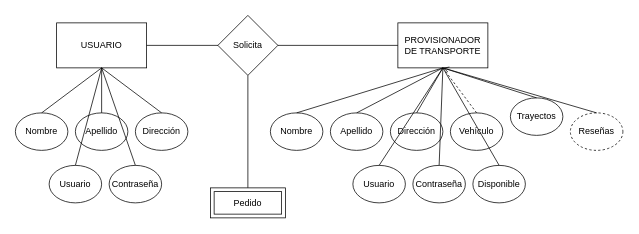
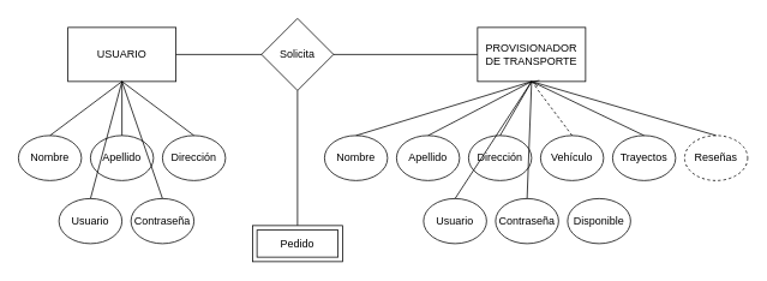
  <mxCell id="0" />
  <mxCell id="1" parent="0" />
  <mxCell id="2" value="USUARIO" style="rounded=0;whiteSpace=wrap;html=1;" vertex="1" parent="1"><mxGeometry x="75" y="30" width="120" height="60" as="geometry" /></mxCell>
  <mxCell id="3" value="PROVISIONADOR DE TRANSPORTE" style="rounded=0;whiteSpace=wrap;html=1;" vertex="1" parent="1"><mxGeometry x="530" y="30" width="120" height="60" as="geometry" /></mxCell>
  <mxCell id="4" value="Nombre" style="ellipse;whiteSpace=wrap;html=1;" vertex="1" parent="1"><mxGeometry x="20" y="150" width="70" height="50" as="geometry" /></mxCell>
  <mxCell id="5" value="Apellido" style="ellipse;whiteSpace=wrap;html=1;" vertex="1" parent="1"><mxGeometry x="100" y="150" width="70" height="50" as="geometry" /></mxCell>
  <mxCell id="6" value="Dirección" style="ellipse;whiteSpace=wrap;html=1;" vertex="1" parent="1"><mxGeometry x="180" y="150" width="70" height="50" as="geometry" /></mxCell>
  <mxCell id="7" value="" style="endArrow=none;html=1;rounded=0;entryX=0.5;entryY=1;entryDx=0;entryDy=0;exitX=0.5;exitY=0;exitDx=0;exitDy=0;" edge="1" parent="1" source="5" target="2"><mxGeometry width="50" height="50" relative="1" as="geometry"><mxPoint x="345" y="340" as="sourcePoint" /><mxPoint x="395" y="290" as="targetPoint" /></mxGeometry></mxCell>
  <mxCell id="8" value="" style="endArrow=none;html=1;rounded=0;entryX=0.5;entryY=1;entryDx=0;entryDy=0;exitX=0.5;exitY=0;exitDx=0;exitDy=0;" edge="1" parent="1" source="6" target="2"><mxGeometry width="50" height="50" relative="1" as="geometry"><mxPoint x="345" y="340" as="sourcePoint" /><mxPoint x="395" y="290" as="targetPoint" /></mxGeometry></mxCell>
  <mxCell id="9" value="" style="endArrow=none;html=1;rounded=0;entryX=0.5;entryY=1;entryDx=0;entryDy=0;exitX=0.5;exitY=0;exitDx=0;exitDy=0;" edge="1" parent="1" source="4" target="2"><mxGeometry width="50" height="50" relative="1" as="geometry"><mxPoint x="345" y="340" as="sourcePoint" /><mxPoint x="395" y="290" as="targetPoint" /></mxGeometry></mxCell>
  <mxCell id="10" value="Nombre" style="ellipse;whiteSpace=wrap;html=1;" vertex="1" parent="1"><mxGeometry x="360" y="150" width="70" height="50" as="geometry" /></mxCell>
  <mxCell id="11" value="Apellido" style="ellipse;whiteSpace=wrap;html=1;" vertex="1" parent="1"><mxGeometry x="440" y="150" width="70" height="50" as="geometry" /></mxCell>
  <mxCell id="12" value="Dirección" style="ellipse;whiteSpace=wrap;html=1;" vertex="1" parent="1"><mxGeometry x="520" y="150" width="70" height="50" as="geometry" /></mxCell>
  <mxCell id="13" value="Vehículo" style="ellipse;whiteSpace=wrap;html=1;" vertex="1" parent="1"><mxGeometry x="600" y="150" width="70" height="50" as="geometry" /></mxCell>
- <mxCell id="14" value="Trayectos" style="ellipse;whiteSpace=wrap;html=1;" vertex="1" parent="1"><mxGeometry x="680" y="130" width="70" height="50" as="geometry" /></mxCell>
+ <mxCell id="14" value="Trayectos" style="ellipse;whiteSpace=wrap;html=1;" vertex="1" parent="1"><mxGeometry x="680" y="150" width="70" height="50" as="geometry" /></mxCell>
  <mxCell id="15" value="Reseñas" style="ellipse;whiteSpace=wrap;html=1;dashed=1;" vertex="1" parent="1"><mxGeometry x="760" y="150" width="70" height="50" as="geometry" /></mxCell>
  <mxCell id="16" value="" style="endArrow=none;html=1;rounded=0;entryX=0.5;entryY=1;entryDx=0;entryDy=0;exitX=0.5;exitY=0;exitDx=0;exitDy=0;" edge="1" parent="1" source="10" target="3"><mxGeometry width="50" height="50" relative="1" as="geometry"><mxPoint x="510" y="340" as="sourcePoint" /><mxPoint x="560" y="290" as="targetPoint" /></mxGeometry></mxCell>
  <mxCell id="17" value="" style="endArrow=none;html=1;rounded=0;exitX=0.5;exitY=0;exitDx=0;exitDy=0;" edge="1" parent="1" source="11"><mxGeometry width="50" height="50" relative="1" as="geometry"><mxPoint x="510" y="340" as="sourcePoint" /><mxPoint x="590" y="90" as="targetPoint" /></mxGeometry></mxCell>
  <mxCell id="18" value="" style="endArrow=none;html=1;rounded=0;entryX=0.5;entryY=1;entryDx=0;entryDy=0;exitX=0.5;exitY=0;exitDx=0;exitDy=0;" edge="1" parent="1" source="12" target="3"><mxGeometry width="50" height="50" relative="1" as="geometry"><mxPoint x="510" y="340" as="sourcePoint" /><mxPoint x="560" y="290" as="targetPoint" /></mxGeometry></mxCell>
  <mxCell id="19" value="" style="endArrow=none;html=1;rounded=0;entryX=0.5;entryY=1;entryDx=0;entryDy=0;exitX=0.5;exitY=0;exitDx=0;exitDy=0;dashed=1;" edge="1" parent="1" source="13" target="3"><mxGeometry width="50" height="50" relative="1" as="geometry"><mxPoint x="510" y="340" as="sourcePoint" /><mxPoint x="560" y="290" as="targetPoint" /></mxGeometry></mxCell>
  <mxCell id="20" value="" style="endArrow=none;html=1;rounded=0;exitX=0.5;exitY=0;exitDx=0;exitDy=0;" edge="1" parent="1" source="14"><mxGeometry width="50" height="50" relative="1" as="geometry"><mxPoint x="510" y="340" as="sourcePoint" /><mxPoint x="590" y="90" as="targetPoint" /></mxGeometry></mxCell>
  <mxCell id="21" value="" style="endArrow=open;html=1;rounded=0;entryX=0.5;entryY=1;entryDx=0;entryDy=0;exitX=0.5;exitY=0;exitDx=0;exitDy=0;" edge="1" parent="1" source="15" target="3"><mxGeometry width="50" height="50" relative="1" as="geometry"><mxPoint x="510" y="340" as="sourcePoint" /><mxPoint x="560" y="290" as="targetPoint" /></mxGeometry></mxCell>
  <mxCell id="22" value="Usuario" style="ellipse;whiteSpace=wrap;html=1;" vertex="1" parent="1"><mxGeometry x="65" y="220" width="70" height="50" as="geometry" /></mxCell>
  <mxCell id="23" value="Contraseña" style="ellipse;whiteSpace=wrap;html=1;" vertex="1" parent="1"><mxGeometry x="145" y="220" width="70" height="50" as="geometry" /></mxCell>
  <mxCell id="24" value="" style="endArrow=none;html=1;rounded=0;exitX=0.5;exitY=0;exitDx=0;exitDy=0;" edge="1" parent="1" source="23"><mxGeometry width="50" height="50" relative="1" as="geometry"><mxPoint x="415" y="340" as="sourcePoint" /><mxPoint x="135" y="90" as="targetPoint" /></mxGeometry></mxCell>
  <mxCell id="25" value="" style="endArrow=none;html=1;rounded=0;entryX=0.5;entryY=1;entryDx=0;entryDy=0;exitX=0.5;exitY=0;exitDx=0;exitDy=0;" edge="1" parent="1" source="22" target="2"><mxGeometry width="50" height="50" relative="1" as="geometry"><mxPoint x="415" y="340" as="sourcePoint" /><mxPoint x="465" y="290" as="targetPoint" /></mxGeometry></mxCell>
  <mxCell id="26" value="Usuario" style="ellipse;whiteSpace=wrap;html=1;" vertex="1" parent="1"><mxGeometry x="470" y="220" width="70" height="50" as="geometry" /></mxCell>
  <mxCell id="27" value="Contraseña" style="ellipse;whiteSpace=wrap;html=1;" vertex="1" parent="1"><mxGeometry x="550" y="220" width="70" height="50" as="geometry" /></mxCell>
  <mxCell id="28" value="" style="endArrow=none;html=1;rounded=0;exitX=0.5;exitY=0;exitDx=0;exitDy=0;" edge="1" parent="1" source="26"><mxGeometry width="50" height="50" relative="1" as="geometry"><mxPoint x="460" y="340" as="sourcePoint" /><mxPoint x="590" y="90" as="targetPoint" /></mxGeometry></mxCell>
  <mxCell id="29" value="" style="endArrow=none;html=1;rounded=0;exitX=0.5;exitY=0;exitDx=0;exitDy=0;" edge="1" parent="1" source="27"><mxGeometry width="50" height="50" relative="1" as="geometry"><mxPoint x="460" y="340" as="sourcePoint" /><mxPoint x="590" y="90" as="targetPoint" /></mxGeometry></mxCell>
  <mxCell id="30" value="" style="endArrow=none;html=1;rounded=0;exitX=1;exitY=0.5;exitDx=0;exitDy=0;entryX=0;entryY=0.5;entryDx=0;entryDy=0;" edge="1" parent="1" source="2" target="3"><mxGeometry width="50" height="50" relative="1" as="geometry"><mxPoint x="420" y="340" as="sourcePoint" /><mxPoint x="470" y="290" as="targetPoint" /></mxGeometry></mxCell>
  <mxCell id="31" value="Solicita" style="rhombus;whiteSpace=wrap;html=1;" vertex="1" parent="1"><mxGeometry x="290" y="20" width="80" height="80" as="geometry" /></mxCell>
  <mxCell id="32" value="Disponible" style="ellipse;whiteSpace=wrap;html=1;" vertex="1" parent="1"><mxGeometry x="630" y="220" width="70" height="50" as="geometry" /></mxCell>
- <mxCell id="33" value="" style="endArrow=none;html=1;rounded=0;entryX=0.5;entryY=1;entryDx=0;entryDy=0;exitX=0.5;exitY=0;exitDx=0;exitDy=0;" edge="1" parent="1" source="32" target="3"><mxGeometry width="50" height="50" relative="1" as="geometry"><mxPoint x="420" y="340" as="sourcePoint" /><mxPoint x="470" y="290" as="targetPoint" /></mxGeometry></mxCell>
  <mxCell id="34" value="" style="endArrow=none;html=1;rounded=0;entryX=0.5;entryY=1;entryDx=0;entryDy=0;" edge="1" parent="1" target="31"><mxGeometry width="50" height="50" relative="1" as="geometry"><mxPoint x="330" y="250" as="sourcePoint" /><mxPoint x="460" y="290" as="targetPoint" /></mxGeometry></mxCell>
  <mxCell id="35" value="Pedido" style="shape=ext;margin=3;double=1;whiteSpace=wrap;html=1;align=center;" vertex="1" parent="1"><mxGeometry x="280" y="250" width="100" height="40" as="geometry" /></mxCell>
